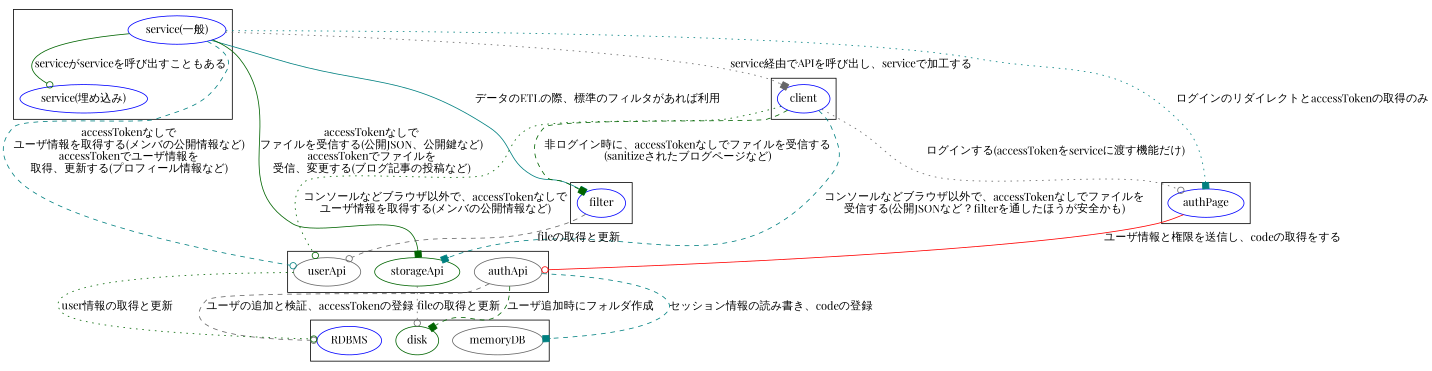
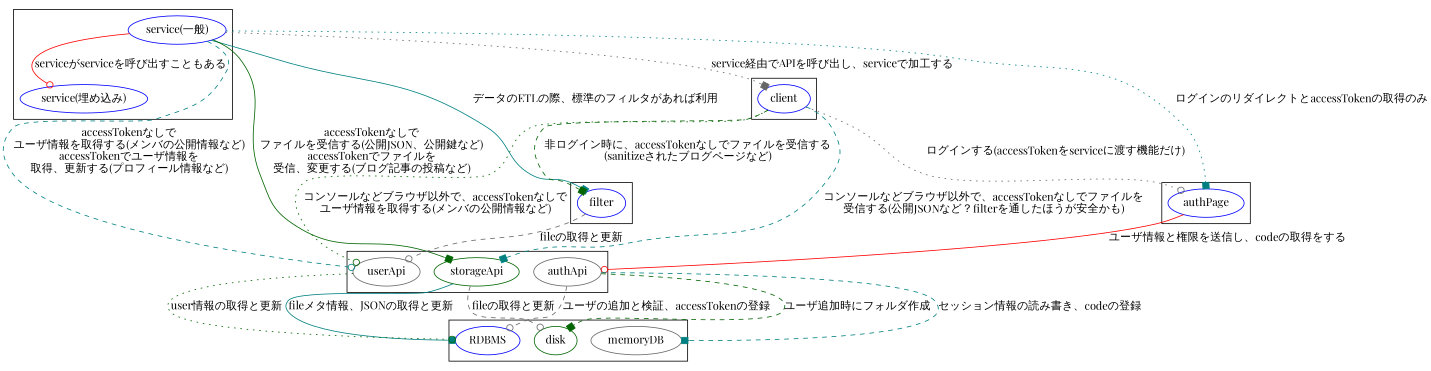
  digraph {
    fontname="Playfair Display"
    rankdir=TB
    node [color=blue fontname="Playfair Display"]
    edge [arrowhead=odot color=teal fontname="Playfair Display" style=dashed]
    n1 [label="service(一般)"]
    n2 [label="service(埋め込み)"]
    client
    authPage
    filter
    authApi [color=gray40]
    storageApi [color=darkgreen]
    userApi [color=gray40]
    RDBMS
    memoryDB [color=gray40]
    disk [color=darkgreen]
    subgraph cluster_1 {
      n1
      n2
    }
    subgraph cluster_2 {
      client
    }
    subgraph cluster_3 {
      authPage
    }
    subgraph cluster_4 {
      filter
    }
    subgraph cluster_5 {
      authApi
      storageApi
      userApi
    }
    subgraph cluster_6 {
      RDBMS
      memoryDB
      disk
    }
-   n1 -> n2 [color=darkgreen label="serviceがserviceを呼び出すこともある" style=solid]
+   n1 -> n2 [color=red label="serviceがserviceを呼び出すこともある" style=solid]
    n1 -> client [arrowhead=box color=gray40 label="service経由でAPIを呼び出し、serviceで加工する" style=dotted]
    n1 -> authPage [arrowhead=box label="ログインのリダイレクトとaccessTokenの取得のみ" style=dotted]
    n1 -> filter [arrowhead=box label="データのETLの際、標準のフィルタがあれば利用" style=solid]
    n1 -> storageApi [arrowhead=box color=darkgreen label="accessTokenなしで\nファイルを受信する(公開JSON、公開鍵など)\naccessTokenでファイルを\n受信、変更する(ブログ記事の投稿など)" style=solid]
    n1 -> userApi [label="accessTokenなしで\nユーザ情報を取得する(メンバの公開情報など)\naccessTokenでユーザ情報を\n取得、更新する(プロフィール情報など)"]
    client -> authPage [color=gray40 label="ログインする(accessTokenをserviceに渡す機能だけ)" style=dotted]
    client -> filter [arrowhead=box color=darkgreen label="非ログイン時に、accessTokenなしでファイルを受信する\n(sanitizeされたブログページなど)"]
    client -> storageApi [arrowhead=box label="コンソールなどブラウザ以外で、accessTokenなしでファイルを\n受信する(公開JSONなど？filterを通したほうが安全かも)"]
    client -> userApi [color=darkgreen label="コンソールなどブラウザ以外で、accessTokenなしで\nユーザ情報を取得する(メンバの公開情報など)" style=dotted]
    authPage -> authApi [color=red label="ユーザ情報と権限を送信し、codeの取得をする" style=solid]
    filter -> userApi [color=gray40 label="fileの取得と更新"]
    authApi -> RDBMS [color=gray40 label="ユーザの追加と検証、accessTokenの登録"]
    authApi -> memoryDB [arrowhead=box label="セッション情報の読み書き、codeの登録"]
    authApi -> disk [arrowhead=box color=darkgreen label="ユーザ追加時にフォルダ作成"]
-   storageApi -> disk [color=gray40 label="fileの取得と更新" style=dotted]
+   storageApi -> RDBMS [arrowhead=box label="fileメタ情報、JSONの取得と更新" style=solid]
+   storageApi -> disk [color=gray40 label="fileの取得と更新"]
    userApi -> RDBMS [color=darkgreen label="user情報の取得と更新" style=dotted]
  }
